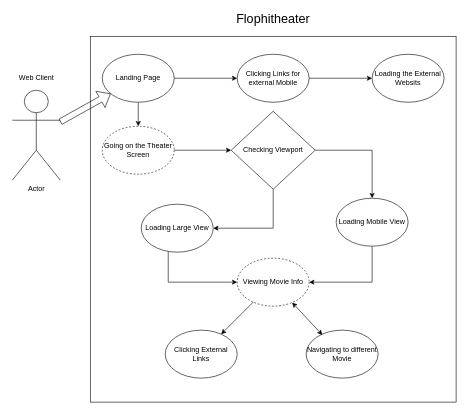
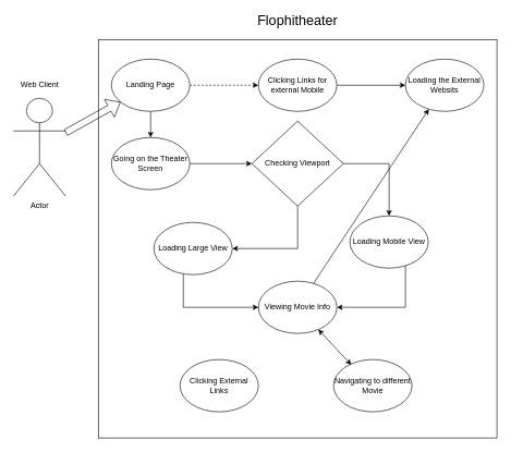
  <mxCell id="0" />
  <mxCell id="1" parent="0" />
  <mxCell id="2" value="Actor" style="shape=umlActor;verticalLabelPosition=bottom;verticalAlign=top;html=1;outlineConnect=0;" vertex="1" parent="1"><mxGeometry x="20" y="150" width="80" height="150" as="geometry" /></mxCell>
  <mxCell id="3" value="Web Client" style="text;html=1;align=center;verticalAlign=middle;resizable=0;points=[];autosize=1;" vertex="1" parent="1"><mxGeometry x="25" y="120" width="70" height="20" as="geometry" /></mxCell>
  <mxCell id="4" value="" style="whiteSpace=wrap;html=1;aspect=fixed;" vertex="1" parent="1"><mxGeometry x="150" y="60" width="610" height="610" as="geometry" /></mxCell>
  <mxCell id="5" value="&lt;font style=&quot;font-size: 21px&quot;&gt;Flophitheater&lt;/font&gt;" style="text;html=1;strokeColor=none;fillColor=none;align=center;verticalAlign=middle;whiteSpace=wrap;rounded=0;" vertex="1" parent="1"><mxGeometry x="435" y="20" width="40" height="20" as="geometry" /></mxCell>
- <mxCell id="6" style="edgeStyle=orthogonalEdgeStyle;rounded=0;orthogonalLoop=1;jettySize=auto;html=1;" edge="1" parent="1" source="8" target="12"><mxGeometry relative="1" as="geometry" /></mxCell>
+ <mxCell id="6" style="edgeStyle=orthogonalEdgeStyle;rounded=0;orthogonalLoop=1;jettySize=auto;html=1;dashed=1;" edge="1" parent="1" source="8" target="12"><mxGeometry relative="1" as="geometry" /></mxCell>
  <mxCell id="7" style="edgeStyle=orthogonalEdgeStyle;rounded=0;orthogonalLoop=1;jettySize=auto;html=1;" edge="1" parent="1" source="8" target="10"><mxGeometry relative="1" as="geometry" /></mxCell>
  <mxCell id="8" value="Landing Page" style="ellipse;whiteSpace=wrap;html=1;" vertex="1" parent="1"><mxGeometry x="170" y="90" width="120" height="80" as="geometry" /></mxCell>
  <mxCell id="9" style="edgeStyle=orthogonalEdgeStyle;rounded=0;orthogonalLoop=1;jettySize=auto;html=1;exitX=1;exitY=0.5;exitDx=0;exitDy=0;" edge="1" parent="1" source="10" target="16"><mxGeometry relative="1" as="geometry" /></mxCell>
- <mxCell id="10" value="Going on the Theater Screen" style="ellipse;whiteSpace=wrap;html=1;dashed=1;" vertex="1" parent="1"><mxGeometry x="170" y="210" width="120" height="80" as="geometry" /></mxCell>
+ <mxCell id="10" value="Going on the Theater Screen" style="ellipse;whiteSpace=wrap;html=1;" vertex="1" parent="1"><mxGeometry x="170" y="210" width="120" height="80" as="geometry" /></mxCell>
  <mxCell id="11" style="edgeStyle=orthogonalEdgeStyle;rounded=0;orthogonalLoop=1;jettySize=auto;html=1;" edge="1" parent="1" source="12" target="13"><mxGeometry relative="1" as="geometry" /></mxCell>
  <mxCell id="12" value="Clicking Links for external Mobile" style="ellipse;whiteSpace=wrap;html=1;" vertex="1" parent="1"><mxGeometry x="395" y="90" width="120" height="80" as="geometry" /></mxCell>
  <mxCell id="13" value="Loading the External Websits" style="ellipse;whiteSpace=wrap;html=1;" vertex="1" parent="1"><mxGeometry x="620" y="90" width="120" height="80" as="geometry" /></mxCell>
  <mxCell id="14" style="edgeStyle=orthogonalEdgeStyle;rounded=0;orthogonalLoop=1;jettySize=auto;html=1;exitX=1;exitY=0.5;exitDx=0;exitDy=0;" edge="1" parent="1" source="16" target="18"><mxGeometry relative="1" as="geometry" /></mxCell>
  <mxCell id="15" style="edgeStyle=orthogonalEdgeStyle;rounded=0;orthogonalLoop=1;jettySize=auto;html=1;exitX=0.5;exitY=1;exitDx=0;exitDy=0;entryX=1;entryY=0.5;entryDx=0;entryDy=0;" edge="1" parent="1" source="16" target="20"><mxGeometry relative="1" as="geometry" /></mxCell>
  <mxCell id="16" value="Checking Viewport" style="rhombus;whiteSpace=wrap;html=1;" vertex="1" parent="1"><mxGeometry x="385" y="185" width="140" height="130" as="geometry" /></mxCell>
  <mxCell id="17" style="edgeStyle=orthogonalEdgeStyle;rounded=0;orthogonalLoop=1;jettySize=auto;html=1;entryX=1;entryY=0.5;entryDx=0;entryDy=0;" edge="1" parent="1" source="18" target="21"><mxGeometry relative="1" as="geometry"><Array as="points"><mxPoint x="620" y="470" /></Array></mxGeometry></mxCell>
- <mxCell id="18" value="Loading Mobile View" style="ellipse;whiteSpace=wrap;html=1;" vertex="1" parent="1"><mxGeometry x="560" y="330" width="120" height="80" as="geometry" /></mxCell>
+ <mxCell id="18" value="Loading Mobile View" style="ellipse;whiteSpace=wrap;html=1;" vertex="1" parent="1"><mxGeometry x="535" y="330" width="120" height="80" as="geometry" /></mxCell>
  <mxCell id="19" style="edgeStyle=orthogonalEdgeStyle;rounded=0;orthogonalLoop=1;jettySize=auto;html=1;entryX=0;entryY=0.5;entryDx=0;entryDy=0;" edge="1" parent="1" source="20" target="21"><mxGeometry relative="1" as="geometry"><Array as="points"><mxPoint x="280" y="470" /></Array></mxGeometry></mxCell>
  <mxCell id="20" value="Loading Large View" style="ellipse;whiteSpace=wrap;html=1;" vertex="1" parent="1"><mxGeometry x="235" y="340" width="120" height="80" as="geometry" /></mxCell>
- <mxCell id="21" value="Viewing Movie Info" style="ellipse;whiteSpace=wrap;html=1;dashed=1;" vertex="1" parent="1"><mxGeometry x="395" y="430" width="120" height="80" as="geometry" /></mxCell>
+ <mxCell id="21" value="Viewing Movie Info" style="ellipse;whiteSpace=wrap;html=1;" vertex="1" parent="1"><mxGeometry x="395" y="430" width="120" height="80" as="geometry" /></mxCell>
  <mxCell id="22" value="Clicking External Links" style="ellipse;whiteSpace=wrap;html=1;" vertex="1" parent="1"><mxGeometry x="275" y="550" width="120" height="80" as="geometry" /></mxCell>
  <mxCell id="23" value="Navigating to different Movie" style="ellipse;whiteSpace=wrap;html=1;" vertex="1" parent="1"><mxGeometry x="510" y="550" width="120" height="80" as="geometry" /></mxCell>
  <mxCell id="24" value="" style="endArrow=classic;startArrow=classic;html=1;entryX=0.225;entryY=0.1;entryDx=0;entryDy=0;entryPerimeter=0;" edge="1" parent="1" source="21" target="23"><mxGeometry width="50" height="50" relative="1" as="geometry"><mxPoint x="500" y="550" as="sourcePoint" /><mxPoint x="550" y="500" as="targetPoint" /></mxGeometry></mxCell>
- <mxCell id="25" value="" style="endArrow=classic;html=1;" edge="1" parent="1" source="21" target="22"><mxGeometry width="50" height="50" relative="1" as="geometry"><mxPoint x="380" y="550" as="sourcePoint" /><mxPoint x="430" y="500" as="targetPoint" /></mxGeometry></mxCell>
+ <mxCell id="25" value="" style="endArrow=classic;html=1;" edge="1" parent="1" source="21" target="13"><mxGeometry width="50" height="50" relative="1" as="geometry"><mxPoint x="380" y="550" as="sourcePoint" /><mxPoint x="430" y="500" as="targetPoint" /></mxGeometry></mxCell>
  <mxCell id="26" value="" style="shape=flexArrow;endArrow=classic;html=1;" edge="1" parent="1" source="2" target="8"><mxGeometry width="50" height="50" relative="1" as="geometry"><mxPoint x="120" y="200" as="sourcePoint" /><mxPoint x="170" y="150" as="targetPoint" /></mxGeometry></mxCell>
